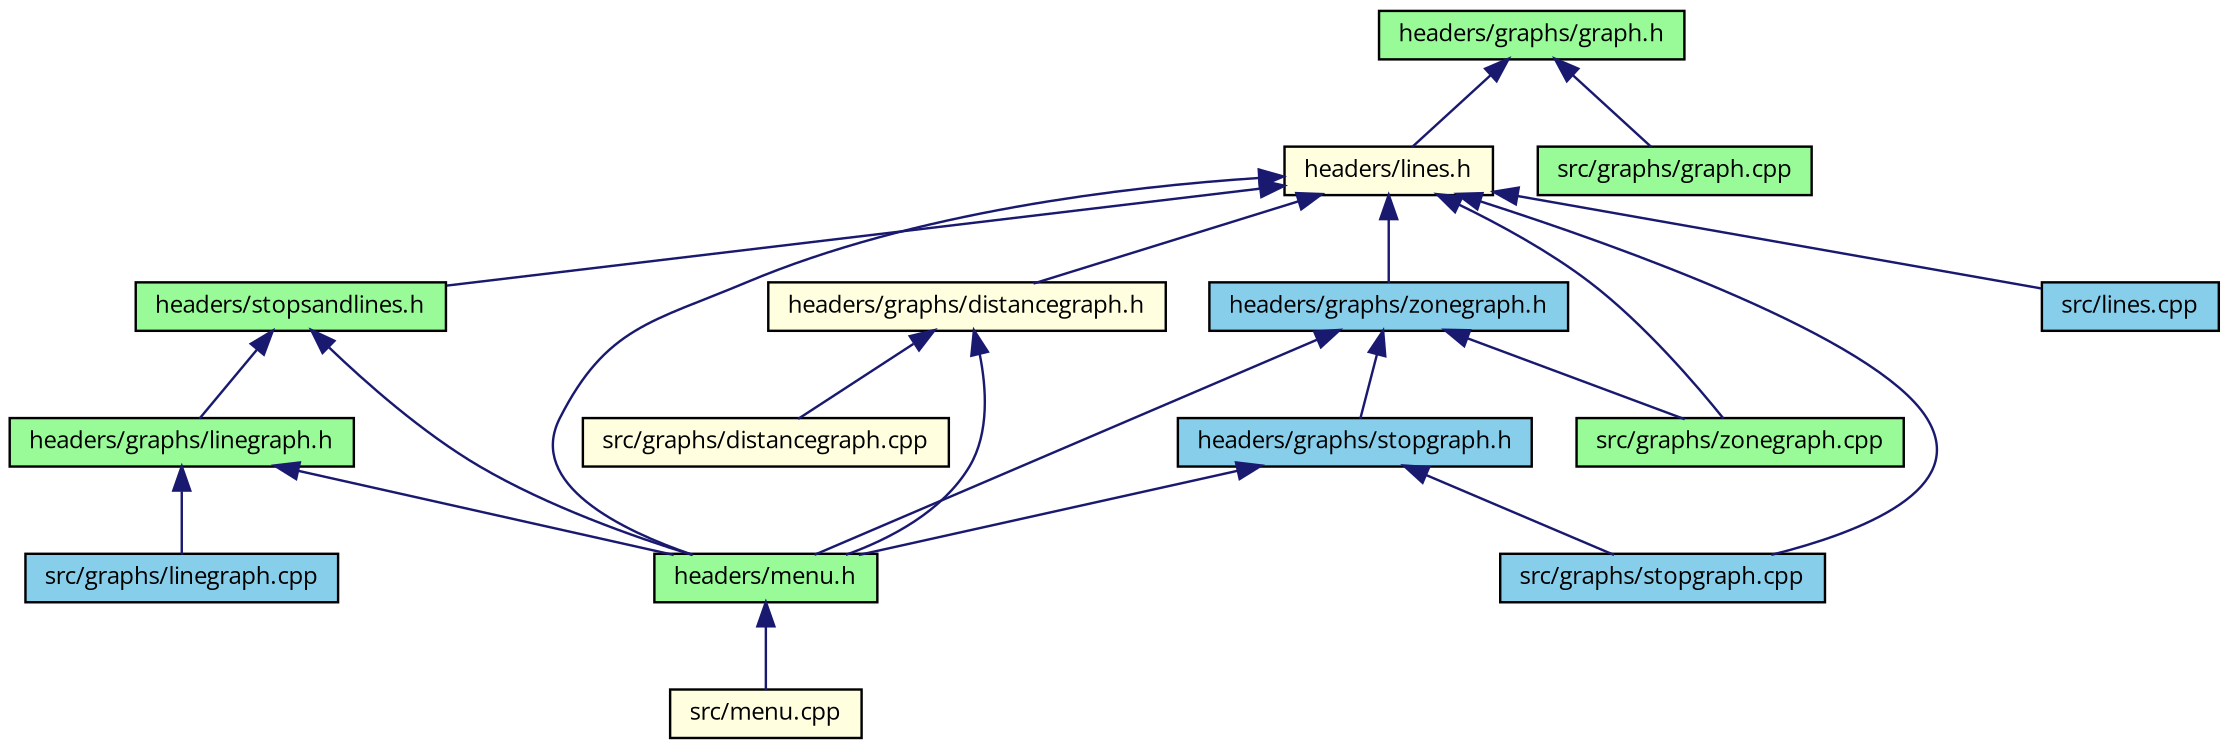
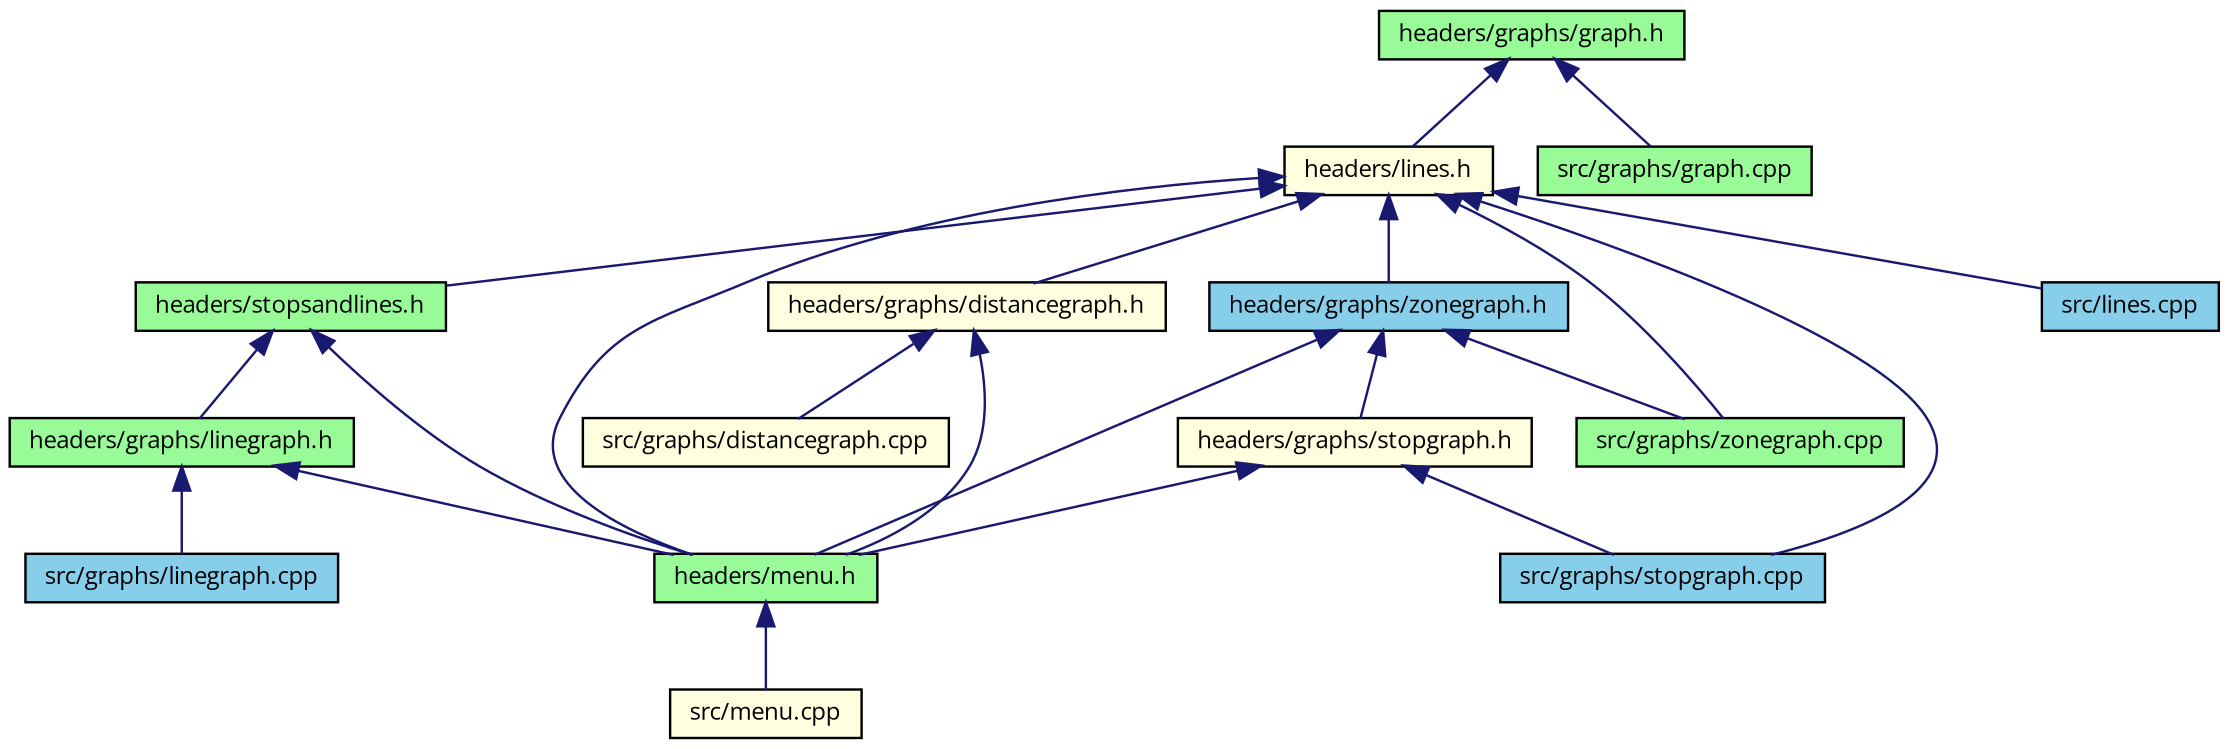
  digraph {
    fontname="Open Sans"
    node [color=black fillcolor=palegreen fontname="Open Sans" fontsize=10 shape=record style=filled]
    edge [color=midnightblue dir=back fontname="Open Sans" fontsize=10 labelfontname=Helvetica labelfontsize=10 style=solid]
    n1 [fontcolor=black height=0.2 label="headers/graphs/graph.h" width=0.4]
    n2 [fillcolor=lightyellow height=0.2 label="headers/lines.h" width=0.4]
    n3 [height=0.2 label="src/graphs/graph.cpp" width=0.4]
    n4 [fillcolor=lightyellow height=0.2 label="headers/graphs/distancegraph.h" width=0.4]
    n5 [height=0.2 label="headers/menu.h" width=0.4]
    n6 [height=0.2 label="headers/stopsandlines.h" width=0.4]
    n7 [fillcolor=skyblue height=0.2 label="src/graphs/stopgraph.cpp" width=0.4]
    n8 [fillcolor=skyblue height=0.2 label="headers/graphs/zonegraph.h" width=0.4]
    n9 [height=0.2 label="src/graphs/zonegraph.cpp" width=0.4]
    n10 [fillcolor=skyblue height=0.2 label="src/lines.cpp" width=0.4]
    n11 [fillcolor=lightyellow height=0.2 label="src/graphs/distancegraph.cpp" width=0.4]
    n12 [fillcolor=lightyellow height=0.2 label="src/menu.cpp" width=0.4]
    n13 [height=0.2 label="headers/graphs/linegraph.h" width=0.4]
-   n14 [fillcolor=skyblue height=0.2 label="headers/graphs/stopgraph.h" width=0.4]
+   n14 [fillcolor=lightyellow height=0.2 label="headers/graphs/stopgraph.h" width=0.4]
    n15 [fillcolor=skyblue height=0.2 label="src/graphs/linegraph.cpp" width=0.4]
    n1 -> n2
    n1 -> n3
    n2 -> n4
    n2 -> n5
    n2 -> n6
    n2 -> n7
    n2 -> n8
    n2 -> n9
    n2 -> n10
    n4 -> n5
    n4 -> n11
    n5 -> n12
    n6 -> n5
    n6 -> n13
    n8 -> n5
    n8 -> n9
    n8 -> n14
    n13 -> n5
    n13 -> n15
    n14 -> n5
    n14 -> n7
  }
